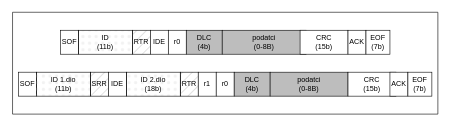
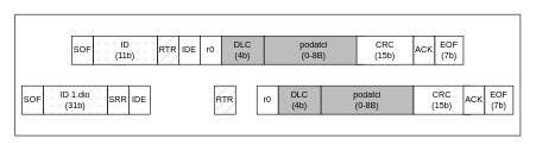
  <mxCell id="0" />
  <mxCell id="1" parent="0" />
  <mxCell id="2" value="" style="group" vertex="1" connectable="0" parent="1"><mxGeometry x="100" y="50" width="550" height="40" as="geometry" /></mxCell>
  <mxCell id="3" value="SOF" style="rounded=0;whiteSpace=wrap;html=1;" vertex="1" parent="2"><mxGeometry width="30" height="40" as="geometry" /></mxCell>
  <mxCell id="4" value="&lt;div&gt;ID&lt;/div&gt;&lt;div&gt;(11b)&lt;/div&gt;" style="rounded=0;whiteSpace=wrap;html=1;fillStyle=dots;fillColor=#F2F2F2;" vertex="1" parent="2"><mxGeometry x="30" width="90" height="40" as="geometry" /></mxCell>
  <mxCell id="5" value="RTR" style="rounded=0;whiteSpace=wrap;html=1;fillStyle=hatch;fillColor=#BDBDBD;" vertex="1" parent="2"><mxGeometry x="120" width="30" height="40" as="geometry" /></mxCell>
  <mxCell id="6" value="IDE" style="rounded=0;whiteSpace=wrap;html=1;" vertex="1" parent="2"><mxGeometry x="150" width="30" height="40" as="geometry" /></mxCell>
  <mxCell id="7" value="r0" style="rounded=0;whiteSpace=wrap;html=1;" vertex="1" parent="2"><mxGeometry x="180" width="30" height="40" as="geometry" /></mxCell>
  <mxCell id="8" value="&lt;div&gt;DLC&lt;/div&gt;(4b)" style="rounded=0;whiteSpace=wrap;html=1;fillStyle=solid;fillColor=#BDBDBD;" vertex="1" parent="2"><mxGeometry x="210" width="60" height="40" as="geometry" /></mxCell>
  <mxCell id="9" value="&lt;div&gt;podatci&lt;/div&gt;(0-8B)" style="rounded=0;whiteSpace=wrap;html=1;fillStyle=solid;fillColor=#BDBDBD;" vertex="1" parent="2"><mxGeometry x="270" width="140" height="40" as="geometry" /></mxCell>
  <mxCell id="10" value="&lt;div&gt;CRC&lt;/div&gt;&lt;div&gt;(15b)&lt;/div&gt;" style="rounded=0;whiteSpace=wrap;html=1;" vertex="1" parent="2"><mxGeometry x="400" width="80" height="40" as="geometry" /></mxCell>
  <mxCell id="11" value="ACK" style="rounded=0;whiteSpace=wrap;html=1;" vertex="1" parent="2"><mxGeometry x="480" width="30" height="40" as="geometry" /></mxCell>
  <mxCell id="12" value="&lt;div&gt;EOF&lt;/div&gt;&lt;div&gt;(7b)&lt;/div&gt;" style="rounded=0;whiteSpace=wrap;html=1;" vertex="1" parent="2"><mxGeometry x="510" width="40" height="40" as="geometry" /></mxCell>
  <mxCell id="13" value="" style="group" vertex="1" connectable="0" parent="1"><mxGeometry x="30" y="120" width="690" height="40" as="geometry" /></mxCell>
  <mxCell id="14" value="SOF" style="rounded=0;whiteSpace=wrap;html=1;" vertex="1" parent="13"><mxGeometry width="30" height="40" as="geometry" /></mxCell>
- <mxCell id="15" value="&lt;div&gt;ID 1.dio&lt;br&gt;&lt;/div&gt;&lt;div&gt;(11b)&lt;/div&gt;" style="rounded=0;whiteSpace=wrap;html=1;fillStyle=dots;fillColor=#F2F2F2;" vertex="1" parent="13"><mxGeometry x="30" width="90" height="40" as="geometry" /></mxCell>
- <mxCell id="16" value="SRR" style="rounded=0;whiteSpace=wrap;html=1;fillStyle=hatch;fillColor=#BDBDBD;" vertex="1" parent="13"><mxGeometry x="120" width="30" height="40" as="geometry" /></mxCell>
+ <mxCell id="15" value="&lt;div&gt;ID 1.dio&lt;br&gt;&lt;/div&gt;&lt;div&gt;(31b)&lt;/div&gt;" style="rounded=0;whiteSpace=wrap;html=1;fillStyle=dots;fillColor=#F2F2F2;" vertex="1" parent="13"><mxGeometry x="30" width="90" height="40" as="geometry" /></mxCell>
+ <mxCell id="16" value="SRR" style="rounded=0;whiteSpace=wrap;html=1;fillStyle=hatch;fillColor=#f2f2f2;" vertex="1" parent="13"><mxGeometry x="120" width="30" height="40" as="geometry" /></mxCell>
  <mxCell id="17" value="IDE" style="rounded=0;whiteSpace=wrap;html=1;" vertex="1" parent="13"><mxGeometry x="150" width="30" height="40" as="geometry" /></mxCell>
- <mxCell id="18" value="&lt;div&gt;ID 2.dio&lt;/div&gt;&lt;div&gt;(18b)&lt;br&gt;&lt;/div&gt;" style="rounded=0;whiteSpace=wrap;html=1;fillStyle=dots;fillColor=#F2F2F2;" vertex="1" parent="13"><mxGeometry x="180" width="90" height="40" as="geometry" /></mxCell>
  <mxCell id="19" value="RTR" style="rounded=0;whiteSpace=wrap;html=1;fillStyle=hatch;fillColor=#BDBDBD;" vertex="1" parent="13"><mxGeometry x="270" width="30" height="40" as="geometry" /></mxCell>
- <mxCell id="20" value="r1" style="rounded=0;whiteSpace=wrap;html=1;" vertex="1" parent="13"><mxGeometry x="300" width="30" height="40" as="geometry" /></mxCell>
  <mxCell id="21" value="r0" style="rounded=0;whiteSpace=wrap;html=1;" vertex="1" parent="13"><mxGeometry x="330" width="30" height="40" as="geometry" /></mxCell>
  <mxCell id="22" value="&lt;div&gt;DLC&lt;/div&gt;(4b)" style="rounded=0;whiteSpace=wrap;html=1;fillStyle=solid;fillColor=#BDBDBD;" vertex="1" parent="13"><mxGeometry x="360" width="60" height="40" as="geometry" /></mxCell>
  <mxCell id="23" value="&lt;div&gt;podatci&lt;/div&gt;(0-8B)" style="rounded=0;whiteSpace=wrap;html=1;fillStyle=solid;fillColor=#BDBDBD;" vertex="1" parent="13"><mxGeometry x="420" width="130" height="40" as="geometry" /></mxCell>
  <mxCell id="24" value="&lt;div&gt;CRC&lt;/div&gt;&lt;div&gt;(15b)&lt;/div&gt;" style="rounded=0;whiteSpace=wrap;html=1;" vertex="1" parent="13"><mxGeometry x="550" width="80" height="40" as="geometry" /></mxCell>
  <mxCell id="25" value="ACK" style="rounded=0;whiteSpace=wrap;html=1;" vertex="1" parent="13"><mxGeometry x="620" width="30" height="40" as="geometry" /></mxCell>
  <mxCell id="26" value="&lt;div&gt;EOF&lt;/div&gt;&lt;div&gt;(7b)&lt;br&gt;&lt;/div&gt;" style="rounded=0;whiteSpace=wrap;html=1;" vertex="1" parent="13"><mxGeometry x="650" width="40" height="40" as="geometry" /></mxCell>
  <mxCell id="27" value="" style="swimlane;startSize=0;" vertex="1" parent="1"><mxGeometry x="20" y="20" width="710" height="170" as="geometry" /></mxCell>
